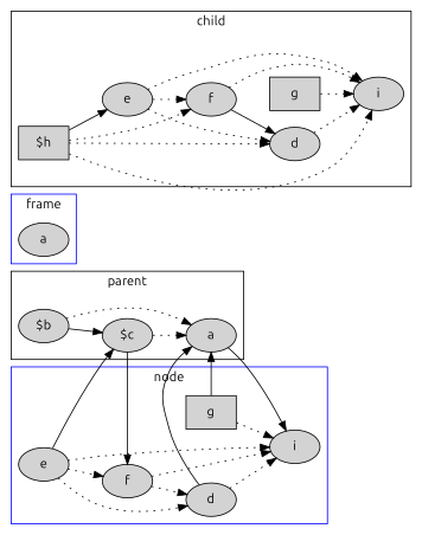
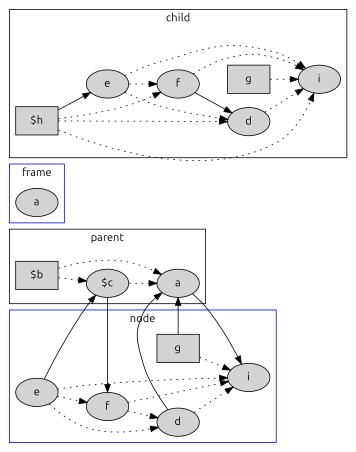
  digraph {
    fontname=Ubuntu
    rankdir=LR
    node [fontname=Ubuntu style=filled]
    edge [fontname=Ubuntu style=dotted]
    n1 [label=g shape=box]
    n2 [label=d]
    n3 [label=e]
    n4 [label=f]
    n5 [label=i]
    n6 [label=a]
    n7 [label=d]
    n8 [label=e]
    n9 [label=f]
    n10 [label=i]
    n11 [label=g shape=box]
    n12 [label="$h" shape=box]
    n13 [label=a]
    n14 [label="$c"]
-   n15 [label="$b" shape=ellipse]
+   n15 [label="$b" shape=box]
    subgraph cluster_1 {
      color=blue
      label="node"
      n1
      n2
      n3
      n4
      n5
    }
    subgraph cluster_2 {
      color=blue
      label=frame
      n6
    }
    subgraph cluster_3 {
      color=black
      label=child
      n7
      n8
      n9
      n10
      n11
      n12
    }
    subgraph cluster_4 {
      color=black
      label=parent
      n13
      n14
      n15
    }
    n1 -> n5
    n1 -> n13 [style=""]
    n2 -> n5
    n2 -> n13 [style=""]
    n3 -> n2
    n3 -> n4
    n3 -> n5
    n3 -> n14 [style=""]
    n4 -> n2
    n4 -> n5
    n7 -> n10
    n8 -> n7
    n8 -> n9
    n8 -> n10
    n9 -> n7 [style=""]
    n9 -> n10
    n11 -> n10
    n12 -> n7
    n12 -> n8 [style=""]
    n12 -> n9
    n12 -> n10
    n13 -> n5 [style=""]
    n14 -> n4 [style=""]
    n14 -> n13
    n15 -> n13
-   n15 -> n14 [style=""]
+   n15 -> n14
  }
